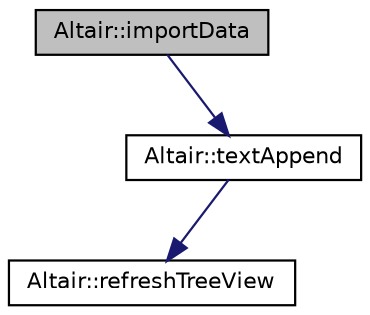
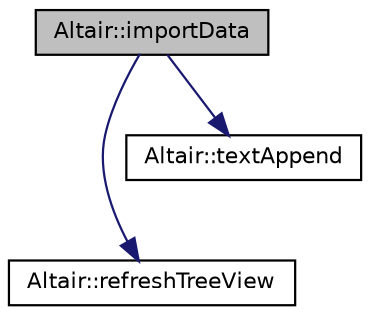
  digraph {
    rankdir=TB
    node [color=black fillcolor=white fontname=Helvetica fontsize=10 shape=record style=filled]
    edge [color=midnightblue fontname=Helvetica fontsize=10 labelfontname=Helvetica labelfontsize=10 style=solid]
    n1 [fillcolor=grey75 fontcolor=black height=0.2 label="Altair::importData" width=0.4]
    n2 [height=0.2 label="Altair::refreshTreeView" width=0.4]
    n3 [height=0.2 label="Altair::textAppend" width=0.4]
-   n3 -> n2
+   n1 -> n2
    n1 -> n3
  }
